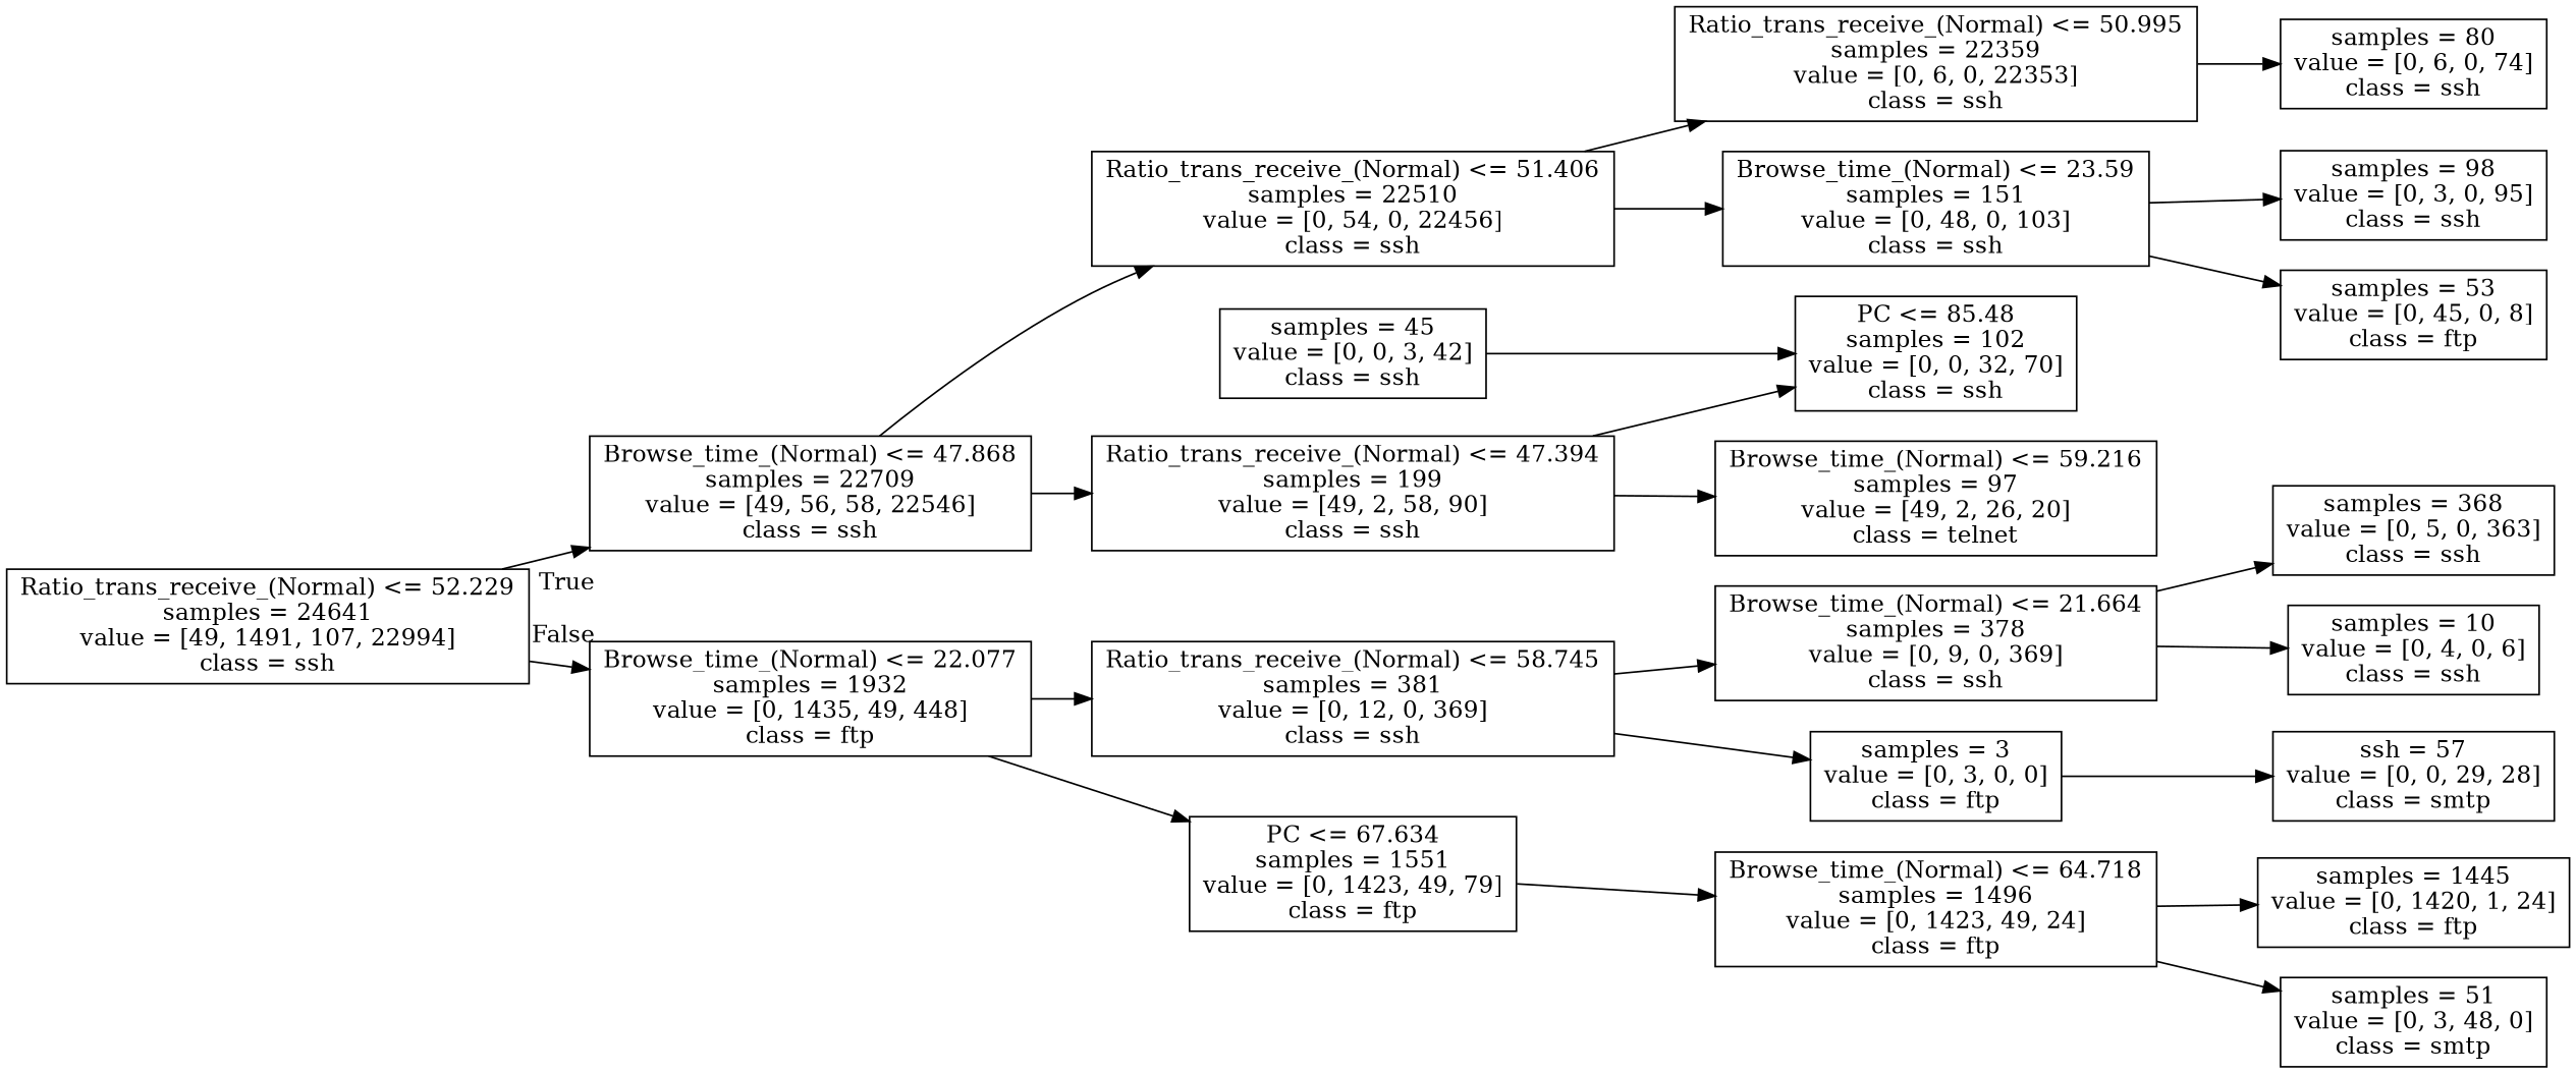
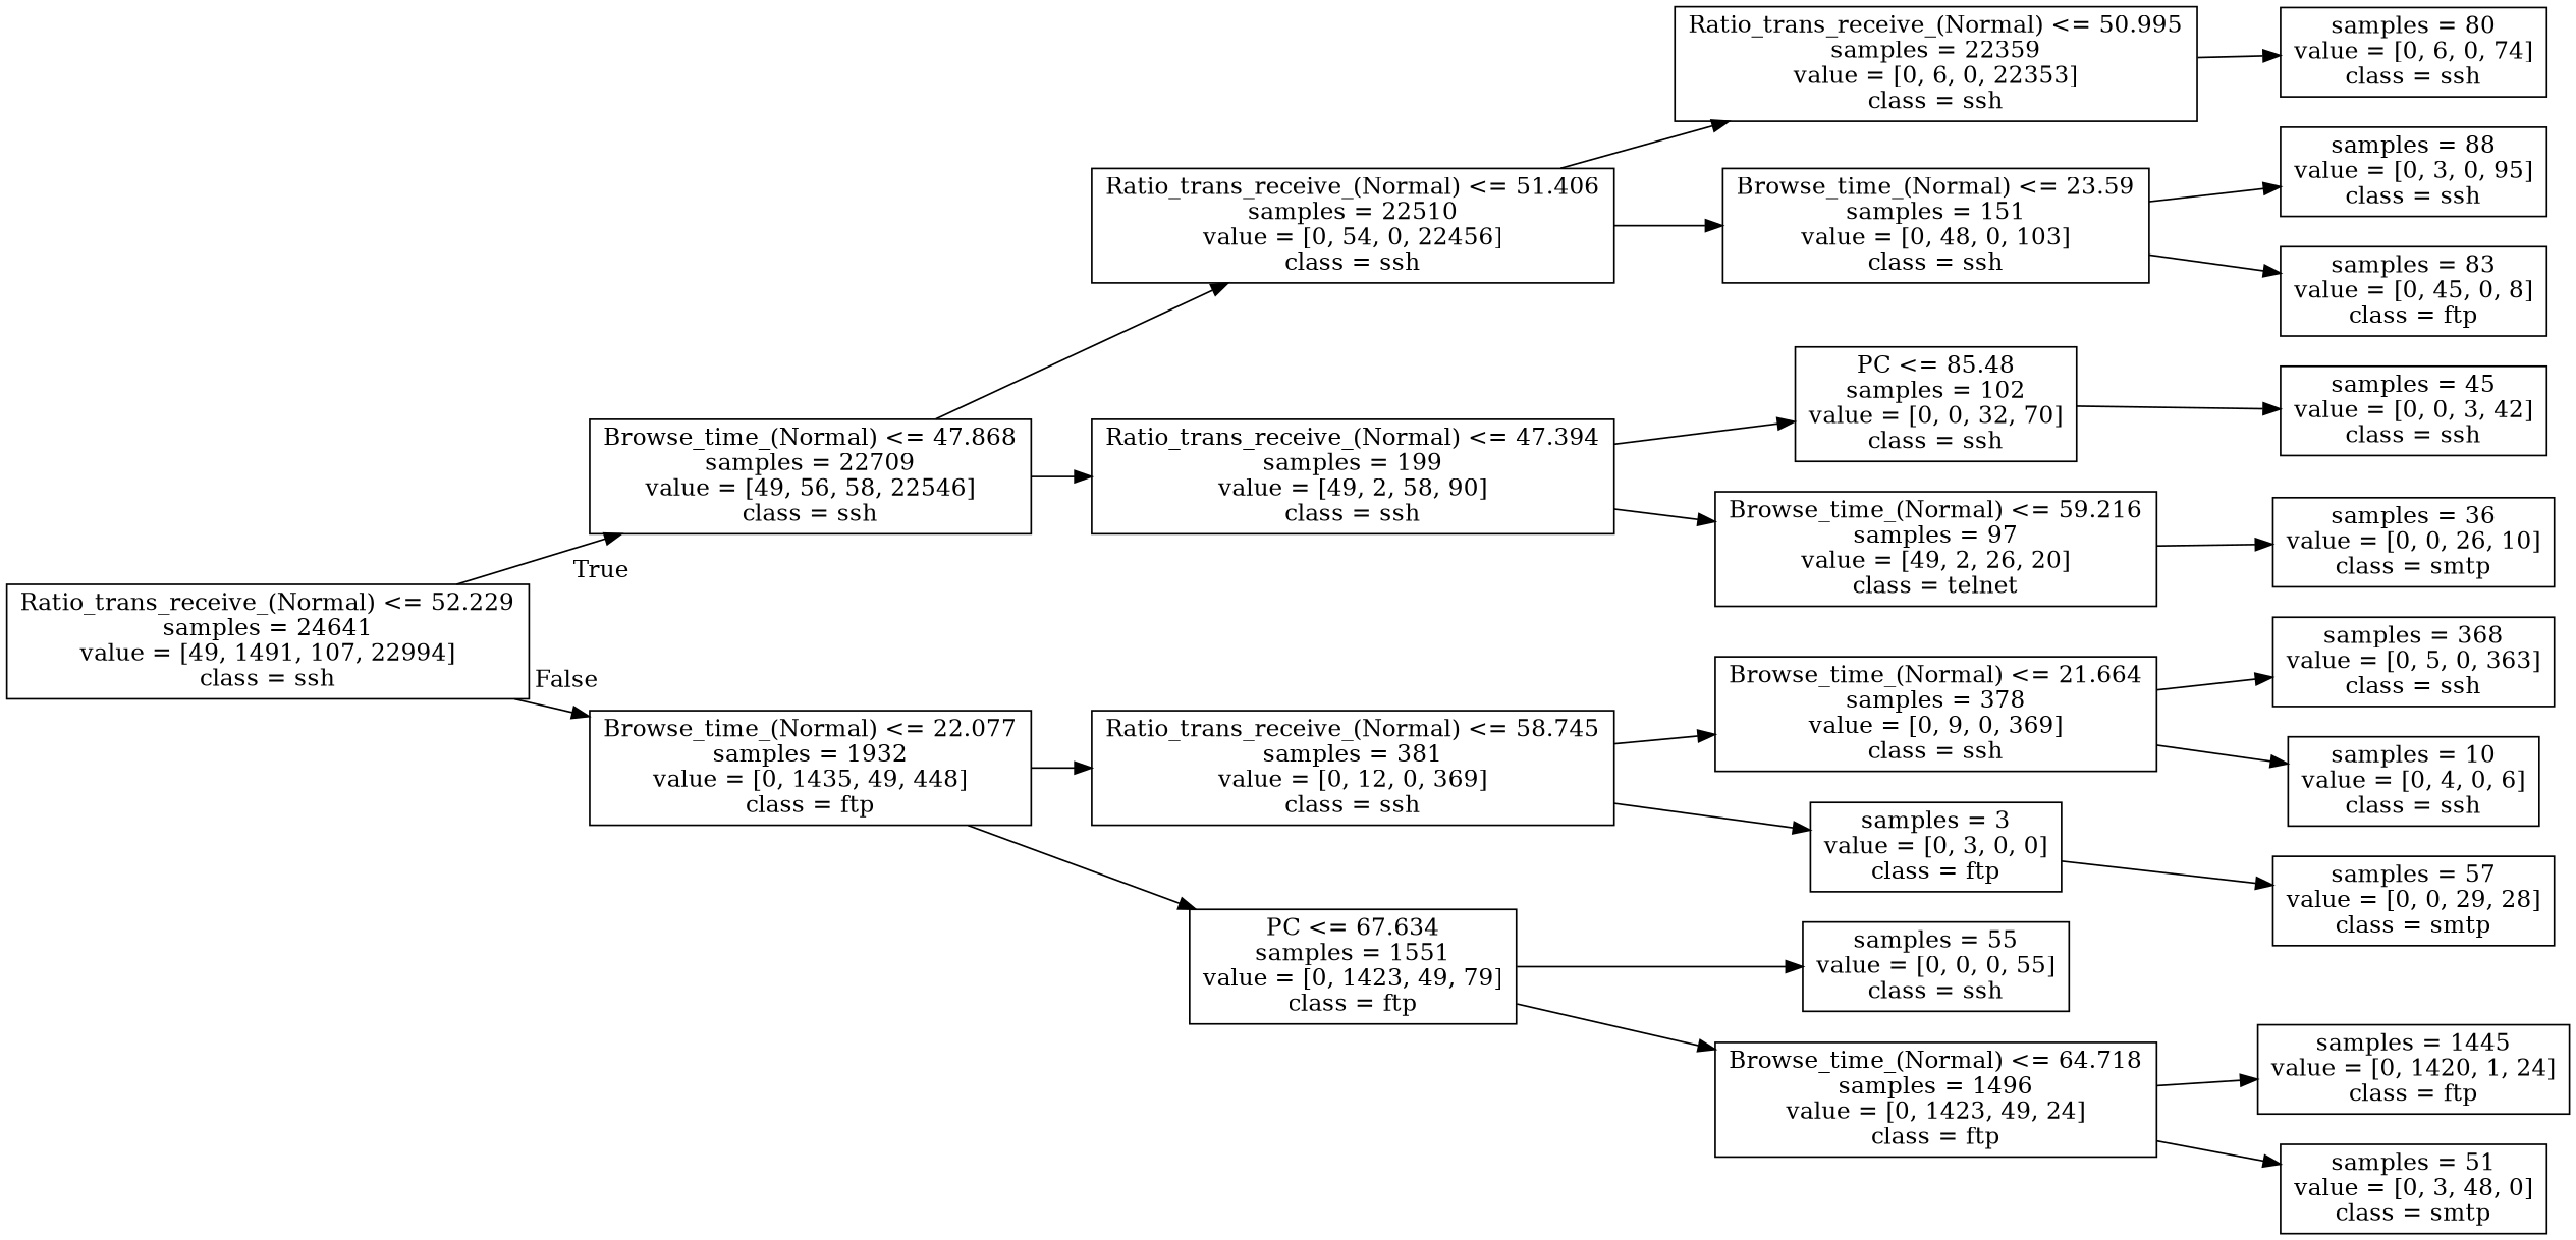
  digraph {
    rankdir=LR
    node [shape=box]
    n1 [label="Ratio_trans_receive_(Normal) <= 52.229\nsamples = 24641\nvalue = [49, 1491, 107, 22994]\nclass = ssh"]
    n2 [label="Browse_time_(Normal) <= 47.868\nsamples = 22709\nvalue = [49, 56, 58, 22546]\nclass = ssh"]
    n3 [label="Browse_time_(Normal) <= 22.077\nsamples = 1932\nvalue = [0, 1435, 49, 448]\nclass = ftp"]
    n4 [label="Ratio_trans_receive_(Normal) <= 51.406\nsamples = 22510\nvalue = [0, 54, 0, 22456]\nclass = ssh"]
    n5 [label="Ratio_trans_receive_(Normal) <= 47.394\nsamples = 199\nvalue = [49, 2, 58, 90]\nclass = ssh"]
    n6 [label="Ratio_trans_receive_(Normal) <= 58.745\nsamples = 381\nvalue = [0, 12, 0, 369]\nclass = ssh"]
    n7 [label="PC <= 67.634\nsamples = 1551\nvalue = [0, 1423, 49, 79]\nclass = ftp"]
    n8 [label="Ratio_trans_receive_(Normal) <= 50.995\nsamples = 22359\nvalue = [0, 6, 0, 22353]\nclass = ssh"]
    n9 [label="Browse_time_(Normal) <= 23.59\nsamples = 151\nvalue = [0, 48, 0, 103]\nclass = ssh"]
    n10 [label="PC <= 85.48\nsamples = 102\nvalue = [0, 0, 32, 70]\nclass = ssh"]
    n11 [label="Browse_time_(Normal) <= 59.216\nsamples = 97\nvalue = [49, 2, 26, 20]\nclass = telnet"]
    n12 [label="samples = 80\nvalue = [0, 6, 0, 74]\nclass = ssh"]
-   n13 [label="samples = 98\nvalue = [0, 3, 0, 95]\nclass = ssh"]
-   n14 [label="samples = 53\nvalue = [0, 45, 0, 8]\nclass = ftp"]
+   n13 [label="samples = 88\nvalue = [0, 3, 0, 95]\nclass = ssh"]
+   n14 [label="samples = 83\nvalue = [0, 45, 0, 8]\nclass = ftp"]
    n15 [label="samples = 45\nvalue = [0, 0, 3, 42]\nclass = ssh"]
-   n17 [label="ssh = 57\nvalue = [0, 0, 29, 28]\nclass = smtp"]
+   n16 [label="samples = 36\nvalue = [0, 0, 26, 10]\nclass = smtp"]
+   n17 [label="samples = 57\nvalue = [0, 0, 29, 28]\nclass = smtp"]
    n18 [label="Browse_time_(Normal) <= 21.664\nsamples = 378\nvalue = [0, 9, 0, 369]\nclass = ssh"]
    n19 [label="samples = 3\nvalue = [0, 3, 0, 0]\nclass = ftp"]
+   n20 [label="samples = 55\nvalue = [0, 0, 0, 55]\nclass = ssh"]
    n21 [label="Browse_time_(Normal) <= 64.718\nsamples = 1496\nvalue = [0, 1423, 49, 24]\nclass = ftp"]
    n22 [label="samples = 368\nvalue = [0, 5, 0, 363]\nclass = ssh"]
    n23 [label="samples = 10\nvalue = [0, 4, 0, 6]\nclass = ssh"]
    n24 [label="samples = 1445\nvalue = [0, 1420, 1, 24]\nclass = ftp"]
    n25 [label="samples = 51\nvalue = [0, 3, 48, 0]\nclass = smtp"]
    n1 -> n2 [headlabel=True labelangle=45 labeldistance=2.5]
    n1 -> n3 [headlabel=False labelangle=-45 labeldistance=2.5]
    n2 -> n4
    n2 -> n5
    n3 -> n6
    n3 -> n7
    n4 -> n8
    n4 -> n9
    n5 -> n10
    n5 -> n11
    n6 -> n18
    n6 -> n19
+   n7 -> n20
    n7 -> n21
    n8 -> n12
    n9 -> n13
    n9 -> n14
-   n15 -> n10
+   n10 -> n15
+   n11 -> n16
    n18 -> n22
    n18 -> n23
    n19 -> n17
    n21 -> n24
    n21 -> n25
  }
